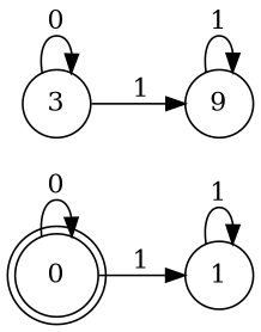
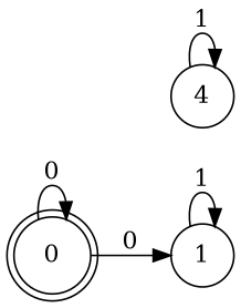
  digraph {
    rankdir=LR
    node [shape=circle]
    0 [shape=doublecircle]
    1
-   3
-   4 [label=9]
+   4
    0 -> 0 [label=0]
-   0 -> 1 [label=1]
+   0 -> 1 [label=0]
    1 -> 1 [label=1]
-   3 -> 3 [label=0]
-   3 -> 4 [label=1]
    4 -> 4 [label=1]
  }
